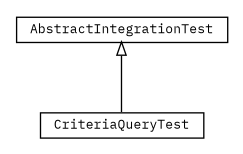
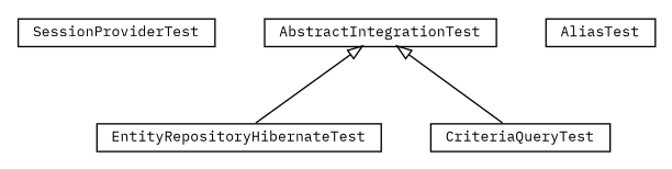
  digraph {
    fontname="IBM Plex Mono"
    nodesep=0.25
    ranksep=0.5
    node [fontcolor=black fontname="IBM Plex Mono" fontsize=10.0 shape=plaintext]
    edge [arrowtail=empty dir=back fontname="IBM Plex Mono" fontsize=10 headport=p labelfontname=Helvetica labelfontsize=10 tailport=p]
+   n1 [label=<<table title="org.dayatang.persistence.hibernate.SessionProviderTest" border="0" cellborder="1" cellspacing="0" cellpadding="2" port="p" href="./SessionProviderTest.html"> 		<tr><td><table border="0" cellspacing="0" cellpadding="1"> <tr><td align="center" balign="center"> SessionProviderTest </td></tr> 		</table></td></tr> 		</table>>]
+   n2 [label=<<table title="org.dayatang.persistence.hibernate.EntityRepositoryHibernateTest" border="0" cellborder="1" cellspacing="0" cellpadding="2" port="p" href="./EntityRepositoryHibernateTest.html"> 		<tr><td><table border="0" cellspacing="0" cellpadding="1"> <tr><td align="center" balign="center"> EntityRepositoryHibernateTest </td></tr> 		</table></td></tr> 		</table>>]
    n3 [label=<<table title="org.dayatang.persistence.hibernate.CriteriaQueryTest" border="0" cellborder="1" cellspacing="0" cellpadding="2" port="p" href="./CriteriaQueryTest.html"> 		<tr><td><table border="0" cellspacing="0" cellpadding="1"> <tr><td align="center" balign="center"> CriteriaQueryTest </td></tr> 		</table></td></tr> 		</table>>]
+   n4 [label=<<table title="org.dayatang.persistence.hibernate.AliasTest" border="0" cellborder="1" cellspacing="0" cellpadding="2" port="p" href="./AliasTest.html"> 		<tr><td><table border="0" cellspacing="0" cellpadding="1"> <tr><td align="center" balign="center"> AliasTest </td></tr> 		</table></td></tr> 		</table>>]
    n5 [label=<<table title="org.dayatang.persistence.hibernate.AbstractIntegrationTest" border="0" cellborder="1" cellspacing="0" cellpadding="2" port="p" href="./AbstractIntegrationTest.html"> 		<tr><td><table border="0" cellspacing="0" cellpadding="1"> <tr><td align="center" balign="center"> AbstractIntegrationTest </td></tr> 		</table></td></tr> 		</table>>]
+   n5 -> n2
    n5 -> n3
  }
